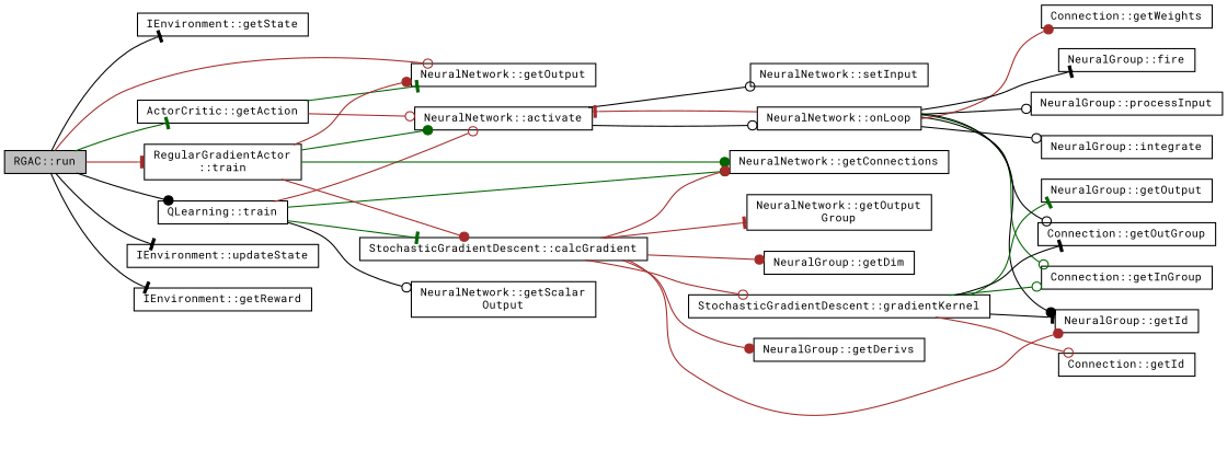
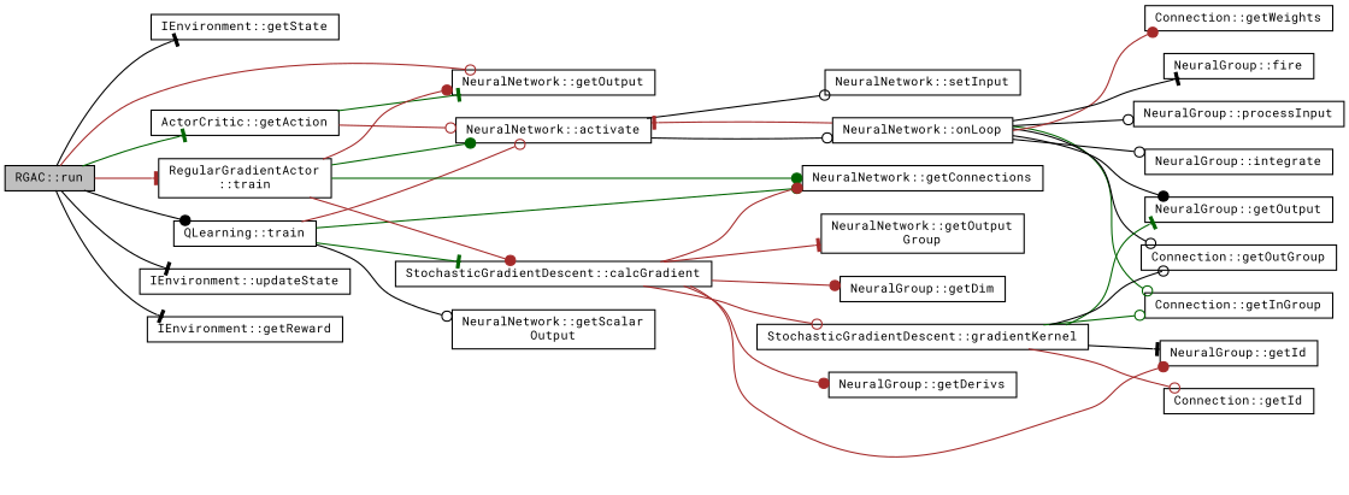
  digraph {
    fontname="Roboto Mono"
    rankdir=LR
    node [color=black fillcolor=white fontname="Roboto Mono" fontsize=10 shape=record style=filled]
    edge [arrowhead=odot color=brown fontname="Roboto Mono" fontsize=10 labelfontname=Helvetica labelfontsize=10 style=solid]
    n1 [fillcolor=grey75 fontcolor=black height=0.2 label="RGAC::run" width=0.4]
    n2 [height=0.2 label="IEnvironment::getState" width=0.4]
    n3 [height=0.2 label="NeuralNetwork::getOutput" width=0.4]
    n4 [height=0.2 label="ActorCritic::getAction" width=0.4]
    n5 [height=0.2 label="IEnvironment::updateState" width=0.4]
    n6 [height=0.2 label="IEnvironment::getReward" width=0.4]
    n7 [height=0.2 label="QLearning::train" width=0.4]
    n8 [height=0.2 label="RegularGradientActor\l::train" width=0.4]
    n9 [height=0.2 label="NeuralNetwork::activate" width=0.4]
    n10 [height=0.2 label="NeuralNetwork::getScalar\lOutput" width=0.4]
    n11 [height=0.2 label="StochasticGradientDescent::calcGradient" width=0.4]
    n12 [height=0.2 label="NeuralNetwork::getConnections" width=0.4]
    n13 [height=0.2 label="NeuralNetwork::setInput" width=0.4]
    n14 [height=0.2 label="NeuralNetwork::onLoop" width=0.4]
    n15 [height=0.2 label="Connection::getInGroup" width=0.4]
    n16 [height=0.2 label="NeuralGroup::getOutput" width=0.4]
    n17 [height=0.2 label="Connection::getOutGroup" width=0.4]
    n18 [height=0.2 label="NeuralGroup::processInput" width=0.4]
    n19 [height=0.2 label="NeuralGroup::integrate" width=0.4]
    n20 [height=0.2 label="Connection::getWeights" width=0.4]
    n21 [height=0.2 label="NeuralGroup::fire" width=0.4]
    n22 [height=0.2 label="NeuralNetwork::getOutput\lGroup" width=0.4]
    n23 [height=0.2 label="NeuralGroup::getDim" width=0.4]
    n24 [height=0.2 label="NeuralGroup::getId" width=0.4]
    n25 [height=0.2 label="NeuralGroup::getDerivs" width=0.4]
    n26 [height=0.2 label="StochasticGradientDescent::gradientKernel" width=0.4]
    n27 [height=0.2 label="Connection::getId" width=0.4]
    n1 -> n2 [arrowhead=tee color=black]
    n1 -> n3
    n1 -> n4 [arrowhead=tee color=darkgreen]
    n1 -> n5 [arrowhead=tee color=black]
    n1 -> n6 [arrowhead=tee color=black]
    n1 -> n7 [arrowhead=dot color=black]
    n1 -> n8 [arrowhead=tee]
    n4 -> n3 [arrowhead=tee color=darkgreen]
    n4 -> n9
    n7 -> n9
    n7 -> n10 [color=black]
    n7 -> n11 [arrowhead=tee color=darkgreen]
    n7 -> n12 [color=darkgreen]
    n8 -> n3 [arrowhead=dot]
    n8 -> n9 [arrowhead=dot color=darkgreen]
    n8 -> n11 [arrowhead=dot]
    n8 -> n12 [arrowhead=dot color=darkgreen]
    n9 -> n13 [color=black]
    n9 -> n14 [color=black]
    n11 -> n12 [arrowhead=dot]
    n11 -> n22 [arrowhead=tee]
    n11 -> n23 [arrowhead=dot]
    n11 -> n24 [arrowhead=dot]
    n11 -> n25 [arrowhead=dot]
    n11 -> n26
    n14 -> n9 [arrowhead=tee]
    n14 -> n15 [color=darkgreen]
-   n14 -> n24 [arrowhead=dot color=black]
+   n14 -> n16 [arrowhead=dot color=black]
    n14 -> n17 [color=black]
    n14 -> n18 [color=black]
    n14 -> n19 [color=black]
    n14 -> n20 [arrowhead=dot]
    n14 -> n21 [arrowhead=tee color=black]
    n26 -> n15 [color=darkgreen]
    n26 -> n16 [arrowhead=tee color=darkgreen]
-   n26 -> n17 [arrowhead=tee color=black]
+   n26 -> n17 [color=black]
    n26 -> n24 [arrowhead=tee color=black]
    n26 -> n27
  }
